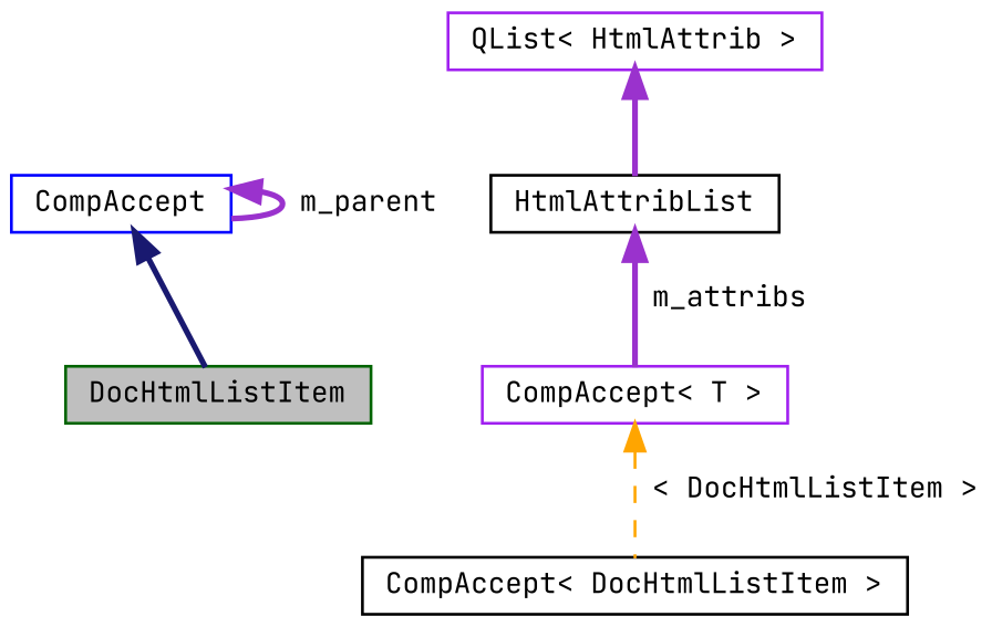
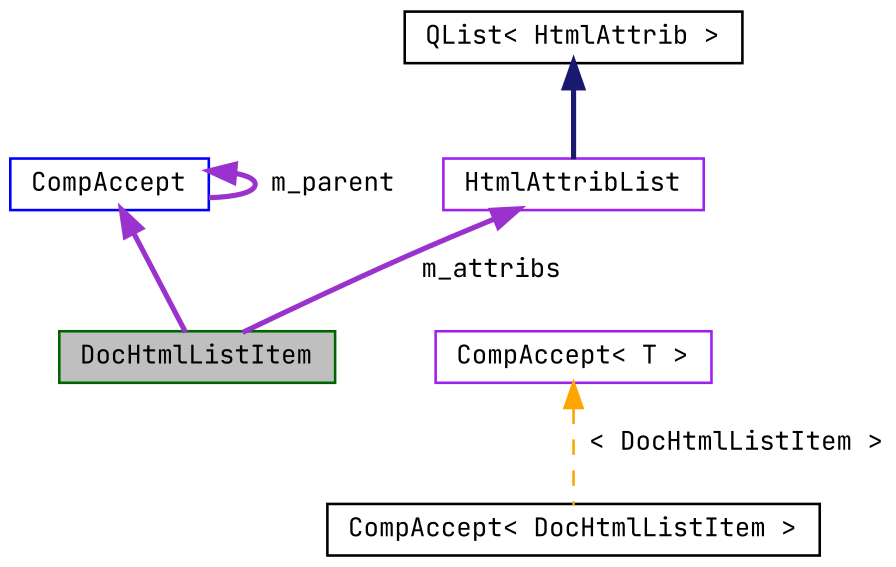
  digraph {
    fontname="JetBrains Mono"
    node [color=black fillcolor=white fontname="JetBrains Mono" fontsize=10 shape=record style=filled]
    edge [color=midnightblue dir=back fontname="JetBrains Mono" fontsize=10 labelfontname=Helvetica labelfontsize=10 style=bold]
    n1 [color=darkgreen fillcolor=grey75 fontcolor=black height=0.2 label=DocHtmlListItem width=0.4]
    n2 [height=0.2 label="CompAccept\< DocHtmlListItem \>" width=0.4]
    n3 [color=purple height=0.2 label="CompAccept\< T \>" width=0.4]
    n4 [color=blue height=0.2 label=CompAccept width=0.4]
-   n5 [height=0.2 label=HtmlAttribList width=0.4]
-   n6 [color=purple height=0.2 label="QList\< HtmlAttrib \>" width=0.4]
+   n5 [color=purple height=0.2 label=HtmlAttribList width=0.4]
+   n6 [height=0.2 label="QList\< HtmlAttrib \>" width=0.4]
    n3 -> n2 [color=orange label=" \< DocHtmlListItem \>" style=dashed]
-   n4 -> n1
+   n4 -> n1 [color=darkorchid3]
    n4 -> n4 [color=darkorchid3 label=" m_parent"]
-   n5 -> n3 [color=darkorchid3 label=" m_attribs"]
-   n6 -> n5 [color=darkorchid3]
+   n5 -> n1 [color=darkorchid3 label=" m_attribs"]
+   n6 -> n5
  }
